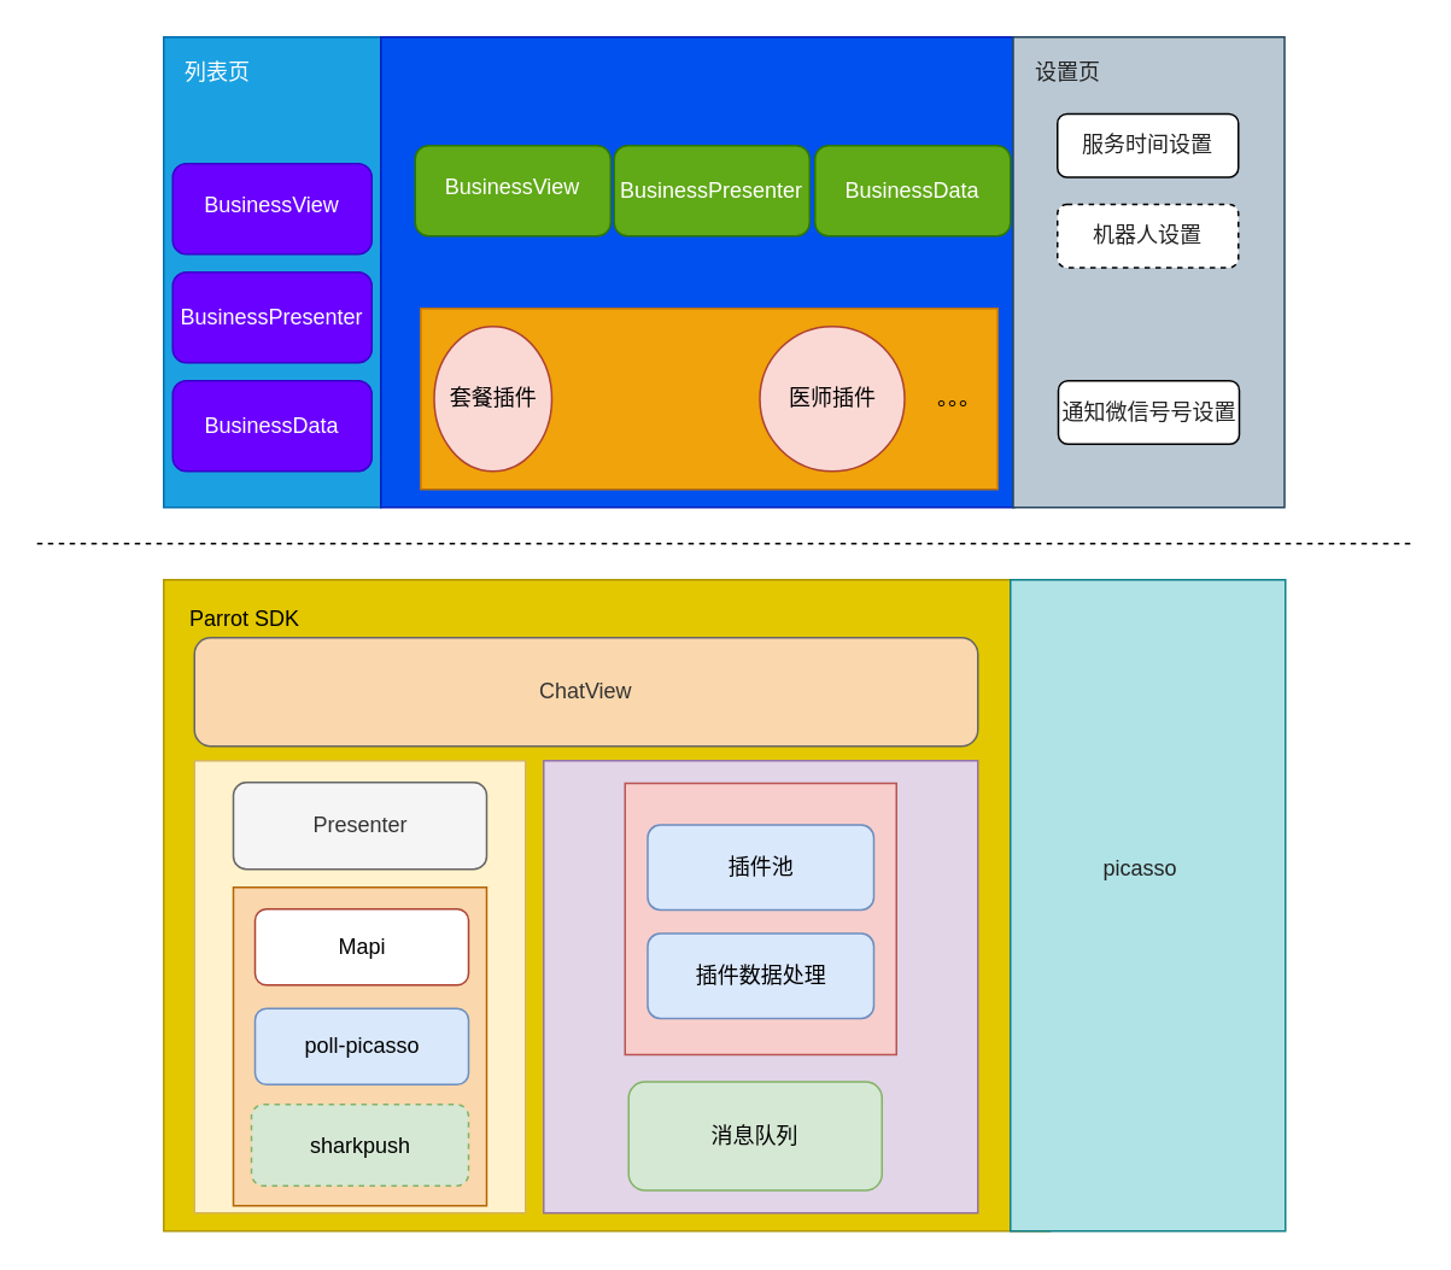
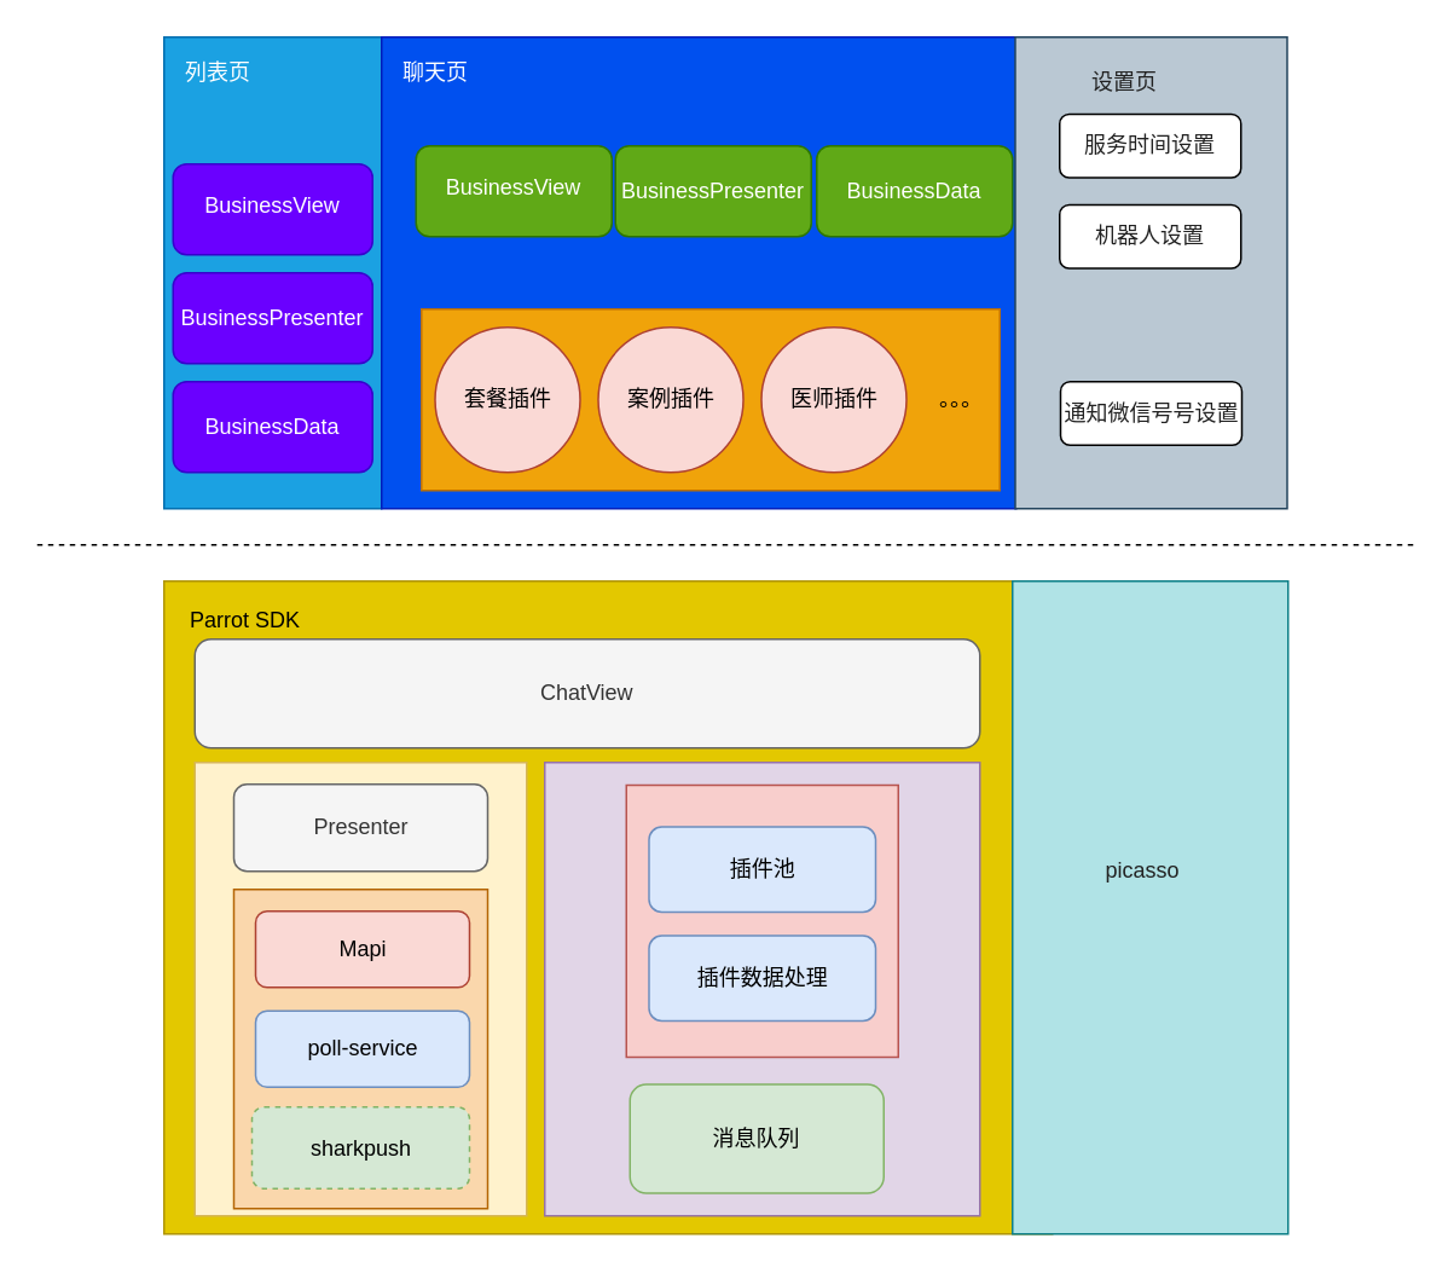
  <mxCell id="0" />
  <mxCell id="1" parent="0" />
  <mxCell id="2" value="" style="rounded=0;whiteSpace=wrap;html=1;fillColor=#e3c800;strokeColor=#B09500;fontColor=#ffffff;" parent="1" vertex="1"><mxGeometry x="90" y="320" width="490" height="360" as="geometry" /></mxCell>
  <mxCell id="3" value="" style="rounded=0;whiteSpace=wrap;html=1;fillColor=#fff2cc;strokeColor=#d6b656;" parent="1" vertex="1"><mxGeometry x="107" y="420" width="183" height="250" as="geometry" /></mxCell>
  <mxCell id="4" value="" style="rounded=0;whiteSpace=wrap;html=1;fillColor=#fad7ac;strokeColor=#b46504;" parent="1" vertex="1"><mxGeometry x="128.5" y="490" width="140" height="176" as="geometry" /></mxCell>
  <mxCell id="5" value="" style="rounded=0;whiteSpace=wrap;html=1;fillColor=#e1d5e7;strokeColor=#9673a6;" parent="1" vertex="1"><mxGeometry x="300" y="420" width="240" height="250" as="geometry" /></mxCell>
  <mxCell id="6" value="" style="rounded=0;whiteSpace=wrap;html=1;fillColor=#f8cecc;strokeColor=#b85450;" parent="1" vertex="1"><mxGeometry x="345" y="432.5" width="150" height="150" as="geometry" /></mxCell>
  <mxCell id="7" value="" style="rounded=0;whiteSpace=wrap;html=1;fillColor=#1ba1e2;strokeColor=#006EAF;fontColor=#ffffff;" parent="1" vertex="1"><mxGeometry x="90" y="20" width="120" height="260" as="geometry" /></mxCell>
  <mxCell id="8" value="" style="rounded=0;whiteSpace=wrap;html=1;fillColor=#0050ef;strokeColor=#001DBC;fontColor=#ffffff;" parent="1" vertex="1"><mxGeometry x="210" y="20" width="350" height="260" as="geometry" /></mxCell>
  <mxCell id="9" value="列表页" style="text;html=1;align=center;verticalAlign=middle;whiteSpace=wrap;rounded=0;fontColor=#FFFFFF;" parent="1" vertex="1"><mxGeometry x="100" y="30" width="40" height="20" as="geometry" /></mxCell>
+ <mxCell id="10" value="聊天页" style="text;html=1;align=center;verticalAlign=middle;whiteSpace=wrap;rounded=0;fontColor=#FFFFFF;" parent="1" vertex="1"><mxGeometry x="219.5" y="30" width="40" height="20" as="geometry" /></mxCell>
  <mxCell id="11" value="Parrot SDK" style="text;html=1;strokeColor=none;fillColor=none;align=center;verticalAlign=middle;whiteSpace=wrap;rounded=0;" parent="1" vertex="1"><mxGeometry x="100" y="331.5" width="70" height="20" as="geometry" /></mxCell>
  <mxCell id="12" value="&lt;ul style=&quot;padding: 0px ; margin: 0px ; list-style: none ; font-family: &amp;#34;stheiti&amp;#34; ; font-size: 13px&quot;&gt;&lt;li style=&quot;line-height: 20px ; margin-bottom: 6px&quot;&gt;&lt;span style=&quot;font-family: &amp;#34;helvetica&amp;#34; ; font-size: 12px&quot;&gt;BusinessView&lt;/span&gt;&lt;br&gt;&lt;/li&gt;&lt;/ul&gt;" style="rounded=1;whiteSpace=wrap;html=1;fillColor=#6a00ff;strokeColor=#3700CC;fontColor=#ffffff;" parent="1" vertex="1"><mxGeometry x="95" y="90" width="110" height="50" as="geometry" /></mxCell>
  <mxCell id="13" value="BusinessPresenter" style="rounded=1;whiteSpace=wrap;html=1;fillColor=#6a00ff;strokeColor=#3700CC;fontColor=#ffffff;" parent="1" vertex="1"><mxGeometry x="95" y="150" width="110" height="50" as="geometry" /></mxCell>
  <mxCell id="14" value="&lt;span style=&quot;white-space: normal&quot;&gt;BusinessData&lt;/span&gt;" style="rounded=1;whiteSpace=wrap;html=1;fillColor=#6a00ff;strokeColor=#3700CC;fontColor=#ffffff;" parent="1" vertex="1"><mxGeometry x="95" y="210" width="110" height="50" as="geometry" /></mxCell>
  <mxCell id="15" value="" style="rounded=0;whiteSpace=wrap;html=1;fillColor=#f0a30a;strokeColor=#BD7000;fontColor=#ffffff;" parent="1" vertex="1"><mxGeometry x="232" y="170" width="319" height="100" as="geometry" /></mxCell>
- <mxCell id="16" value="套餐插件" style="ellipse;whiteSpace=wrap;html=1;aspect=fixed;fillColor=#fad9d5;strokeColor=#ae4132;" parent="1" vertex="1"><mxGeometry x="239.5" y="180" width="65" height="80" as="geometry" /></mxCell>
+ <mxCell id="16" value="套餐插件" style="ellipse;whiteSpace=wrap;html=1;aspect=fixed;fillColor=#fad9d5;strokeColor=#ae4132;" parent="1" vertex="1"><mxGeometry x="239.5" y="180" width="80" height="80" as="geometry" /></mxCell>
+ <mxCell id="17" value="案例插件" style="ellipse;whiteSpace=wrap;html=1;aspect=fixed;fillColor=#fad9d5;strokeColor=#ae4132;" parent="1" vertex="1"><mxGeometry x="329.5" y="180" width="80" height="80" as="geometry" /></mxCell>
  <mxCell id="18" value="医师插件" style="ellipse;whiteSpace=wrap;html=1;aspect=fixed;fillColor=#fad9d5;strokeColor=#ae4132;" parent="1" vertex="1"><mxGeometry x="419.5" y="180" width="80" height="80" as="geometry" /></mxCell>
  <mxCell id="19" value="。。。" style="text;html=1;strokeColor=none;fillColor=none;align=center;verticalAlign=middle;whiteSpace=wrap;rounded=0;" parent="1" vertex="1"><mxGeometry x="509.5" y="210" width="40" height="20" as="geometry" /></mxCell>
  <mxCell id="20" value="&lt;ul style=&quot;padding: 0px ; margin: 0px ; list-style: none ; font-family: &amp;#34;stheiti&amp;#34; ; font-size: 13px&quot;&gt;&lt;li style=&quot;line-height: 20px ; margin-bottom: 6px&quot;&gt;&lt;span style=&quot;font-family: &amp;#34;helvetica&amp;#34; ; font-size: 12px&quot;&gt;BusinessView&lt;/span&gt;&lt;br&gt;&lt;/li&gt;&lt;/ul&gt;" style="rounded=1;whiteSpace=wrap;html=1;fillColor=#60a917;strokeColor=#2D7600;fontColor=#ffffff;" parent="1" vertex="1"><mxGeometry x="229" y="80" width="108" height="50" as="geometry" /></mxCell>
  <mxCell id="21" value="BusinessPresenter" style="rounded=1;whiteSpace=wrap;html=1;fillColor=#60a917;strokeColor=#2D7600;fontColor=#ffffff;" parent="1" vertex="1"><mxGeometry x="339" y="80" width="108" height="50" as="geometry" /></mxCell>
  <mxCell id="22" value="&lt;span style=&quot;white-space: normal&quot;&gt;BusinessData&lt;/span&gt;" style="rounded=1;whiteSpace=wrap;html=1;fillColor=#60a917;strokeColor=#2D7600;fontColor=#ffffff;" parent="1" vertex="1"><mxGeometry x="450" y="80" width="108" height="50" as="geometry" /></mxCell>
  <mxCell id="23" value="Presenter" style="rounded=1;whiteSpace=wrap;html=1;fillColor=#f5f5f5;strokeColor=#666666;fontColor=#333333;" parent="1" vertex="1"><mxGeometry x="128.5" y="432" width="140" height="48" as="geometry" /></mxCell>
- <mxCell id="24" value="ChatView" style="rounded=1;whiteSpace=wrap;html=1;fillColor=#fad7ac;strokeColor=#666666;fontColor=#333333;" parent="1" vertex="1"><mxGeometry x="107" y="352" width="433" height="60" as="geometry" /></mxCell>
- <mxCell id="25" value="poll-picasso" style="rounded=1;whiteSpace=wrap;html=1;fillColor=#dae8fc;strokeColor=#6c8ebf;" parent="1" vertex="1"><mxGeometry x="140.5" y="557" width="118" height="42" as="geometry" /></mxCell>
+ <mxCell id="24" value="ChatView" style="rounded=1;whiteSpace=wrap;html=1;fillColor=#f5f5f5;strokeColor=#666666;fontColor=#333333;" parent="1" vertex="1"><mxGeometry x="107" y="352" width="433" height="60" as="geometry" /></mxCell>
+ <mxCell id="25" value="poll-service" style="rounded=1;whiteSpace=wrap;html=1;fillColor=#dae8fc;strokeColor=#6c8ebf;" parent="1" vertex="1"><mxGeometry x="140.5" y="557" width="118" height="42" as="geometry" /></mxCell>
  <mxCell id="26" value="sharkpush" style="rounded=1;whiteSpace=wrap;html=1;fillColor=#d5e8d4;strokeColor=#82b366;dashed=1;" parent="1" vertex="1"><mxGeometry x="138.5" y="610" width="120" height="45" as="geometry" /></mxCell>
  <mxCell id="27" value="&lt;div style=&quot;text-align: left&quot;&gt;&lt;span&gt;插件数据处理&lt;/span&gt;&lt;/div&gt;" style="rounded=1;whiteSpace=wrap;html=1;fillColor=#dae8fc;strokeColor=#6c8ebf;" parent="1" vertex="1"><mxGeometry x="357.5" y="515.5" width="125" height="47" as="geometry" /></mxCell>
  <mxCell id="28" value="插件池" style="rounded=1;whiteSpace=wrap;html=1;fillColor=#dae8fc;strokeColor=#6c8ebf;" parent="1" vertex="1"><mxGeometry x="357.5" y="455.5" width="125" height="47" as="geometry" /></mxCell>
  <mxCell id="29" value="消息队列" style="rounded=1;whiteSpace=wrap;html=1;fillColor=#d5e8d4;strokeColor=#82b366;" parent="1" vertex="1"><mxGeometry x="347" y="597.5" width="140" height="60" as="geometry" /></mxCell>
  <mxCell id="30" value="" style="endArrow=none;dashed=1;html=1;" parent="1" edge="1"><mxGeometry width="50" height="50" relative="1" as="geometry"><mxPoint x="20" y="300" as="sourcePoint" /><mxPoint x="780" y="300" as="targetPoint" /></mxGeometry></mxCell>
- <mxCell id="31" value="Mapi" style="rounded=1;whiteSpace=wrap;html=1;fillColor=#ffffff;strokeColor=#ae4132;" parent="1" vertex="1"><mxGeometry x="140.5" y="502" width="118" height="42" as="geometry" /></mxCell>
+ <mxCell id="31" value="Mapi" style="rounded=1;whiteSpace=wrap;html=1;fillColor=#fad9d5;strokeColor=#ae4132;" parent="1" vertex="1"><mxGeometry x="140.5" y="502" width="118" height="42" as="geometry" /></mxCell>
  <mxCell id="32" value="" style="rounded=0;whiteSpace=wrap;html=1;fillColor=#b0e3e6;strokeColor=#0e8088;" parent="1" vertex="1"><mxGeometry x="558" y="320" width="152" height="360" as="geometry" /></mxCell>
  <mxCell id="33" value="&lt;font color=&quot;#222222&quot;&gt;picasso&lt;/font&gt;" style="text;html=1;strokeColor=none;fillColor=none;align=center;verticalAlign=middle;whiteSpace=wrap;rounded=0;fontColor=#FFFFFF;" parent="1" vertex="1"><mxGeometry x="610" y="470" width="40" height="20" as="geometry" /></mxCell>
  <mxCell id="34" value="" style="rounded=0;whiteSpace=wrap;html=1;fillColor=#bac8d3;strokeColor=#23445d;" parent="1" vertex="1"><mxGeometry x="559.5" y="20" width="150" height="260" as="geometry" /></mxCell>
- <mxCell id="35" value="设置页" style="text;html=1;strokeColor=none;fillColor=none;align=center;verticalAlign=middle;whiteSpace=wrap;rounded=0;fontColor=#222222;" parent="1" vertex="1"><mxGeometry x="570" y="30" width="40" height="20" as="geometry" /></mxCell>
+ <mxCell id="35" value="设置页" style="text;html=1;strokeColor=none;fillColor=none;align=center;verticalAlign=middle;whiteSpace=wrap;rounded=0;fontColor=#222222;" parent="1" vertex="1"><mxGeometry x="600" y="35" width="40" height="20" as="geometry" /></mxCell>
  <mxCell id="36" value="服务时间设置" style="rounded=1;whiteSpace=wrap;html=1;fontColor=#222222;" parent="1" vertex="1"><mxGeometry x="584" y="62.5" width="100" height="35" as="geometry" /></mxCell>
- <mxCell id="37" value="机器人设置" style="rounded=1;whiteSpace=wrap;html=1;fontColor=#222222;dashed=1;" parent="1" vertex="1"><mxGeometry x="584" y="112.5" width="100" height="35" as="geometry" /></mxCell>
+ <mxCell id="37" value="机器人设置" style="rounded=1;whiteSpace=wrap;html=1;fontColor=#222222;" parent="1" vertex="1"><mxGeometry x="584" y="112.5" width="100" height="35" as="geometry" /></mxCell>
  <mxCell id="38" value="通知微信号号设置" style="rounded=1;whiteSpace=wrap;html=1;fontColor=#222222;" parent="1" vertex="1"><mxGeometry x="584.5" y="210" width="100" height="35" as="geometry" /></mxCell>
